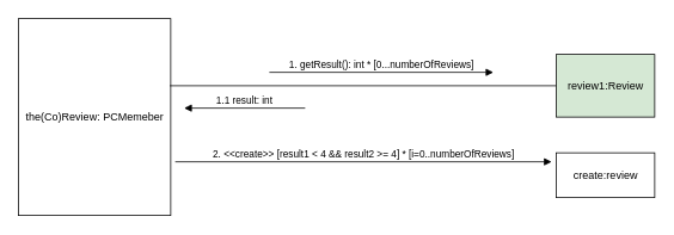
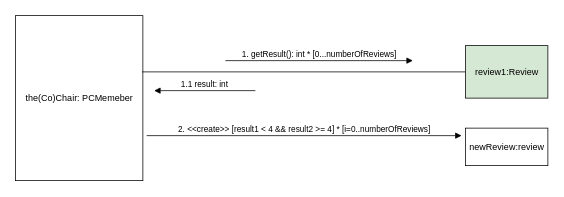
  <mxCell id="0" />
  <mxCell id="1" parent="0" />
- <mxCell id="2" value="the(Co)Review: PCMemeber" style="html=1;" vertex="1" parent="1"><mxGeometry x="20" y="20" width="170" height="220" as="geometry" /></mxCell>
+ <mxCell id="2" value="the(Co)Chair: PCMemeber" style="html=1;" vertex="1" parent="1"><mxGeometry x="20" y="20" width="170" height="220" as="geometry" /></mxCell>
  <mxCell id="3" value="review1:Review" style="html=1;fillColor=#d5e8d4;" vertex="1" parent="1"><mxGeometry x="620" y="60" width="110" height="70" as="geometry" /></mxCell>
  <mxCell id="4" value="" style="endArrow=none;html=1;entryX=0;entryY=0.5;entryDx=0;entryDy=0;" edge="1" parent="1" target="3"><mxGeometry width="50" height="50" relative="1" as="geometry"><mxPoint x="189" y="95" as="sourcePoint" /><mxPoint x="320" y="60" as="targetPoint" /></mxGeometry></mxCell>
  <mxCell id="5" value="1. getResult(): int * [0...numberOfReviews]" style="html=1;verticalAlign=bottom;endArrow=block;" edge="1" parent="1"><mxGeometry width="80" relative="1" as="geometry"><mxPoint x="300" y="80" as="sourcePoint" /><mxPoint x="550" y="80" as="targetPoint" /></mxGeometry></mxCell>
  <mxCell id="6" value="1.1 result: int" style="html=1;verticalAlign=bottom;endArrow=block;" edge="1" parent="1"><mxGeometry width="80" relative="1" as="geometry"><mxPoint x="340" y="120" as="sourcePoint" /><mxPoint x="205" y="120" as="targetPoint" /></mxGeometry></mxCell>
  <mxCell id="7" value="2. &amp;lt;&amp;lt;create&amp;gt;&amp;gt; [result1 &amp;lt; 4 &amp;amp;&amp;amp; result2 &amp;gt;= 4] * [i=0..numberOfReviews]" style="html=1;verticalAlign=bottom;endArrow=block;" edge="1" parent="1"><mxGeometry width="80" relative="1" as="geometry"><mxPoint x="195" y="180" as="sourcePoint" /><mxPoint x="615" y="180" as="targetPoint" /></mxGeometry></mxCell>
- <mxCell id="8" value="create:review" style="html=1;" vertex="1" parent="1"><mxGeometry x="620" y="170" width="110" height="50" as="geometry" /></mxCell>
+ <mxCell id="8" value="newReview:review" style="html=1;" vertex="1" parent="1"><mxGeometry x="620" y="170" width="110" height="50" as="geometry" /></mxCell>
